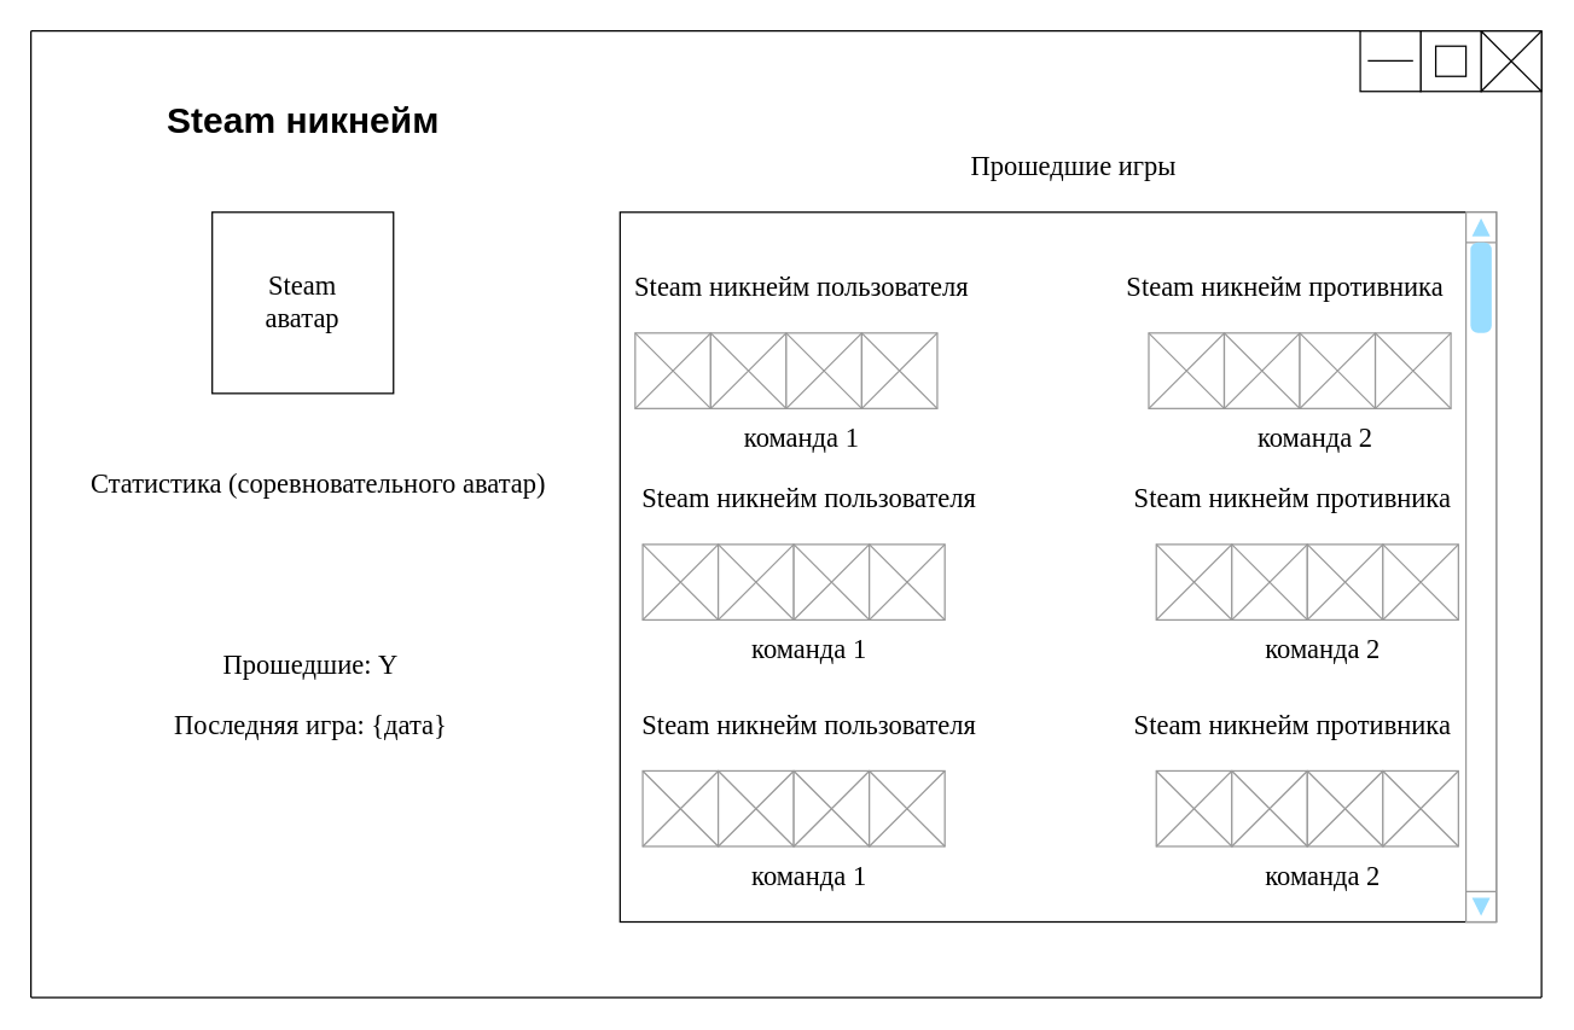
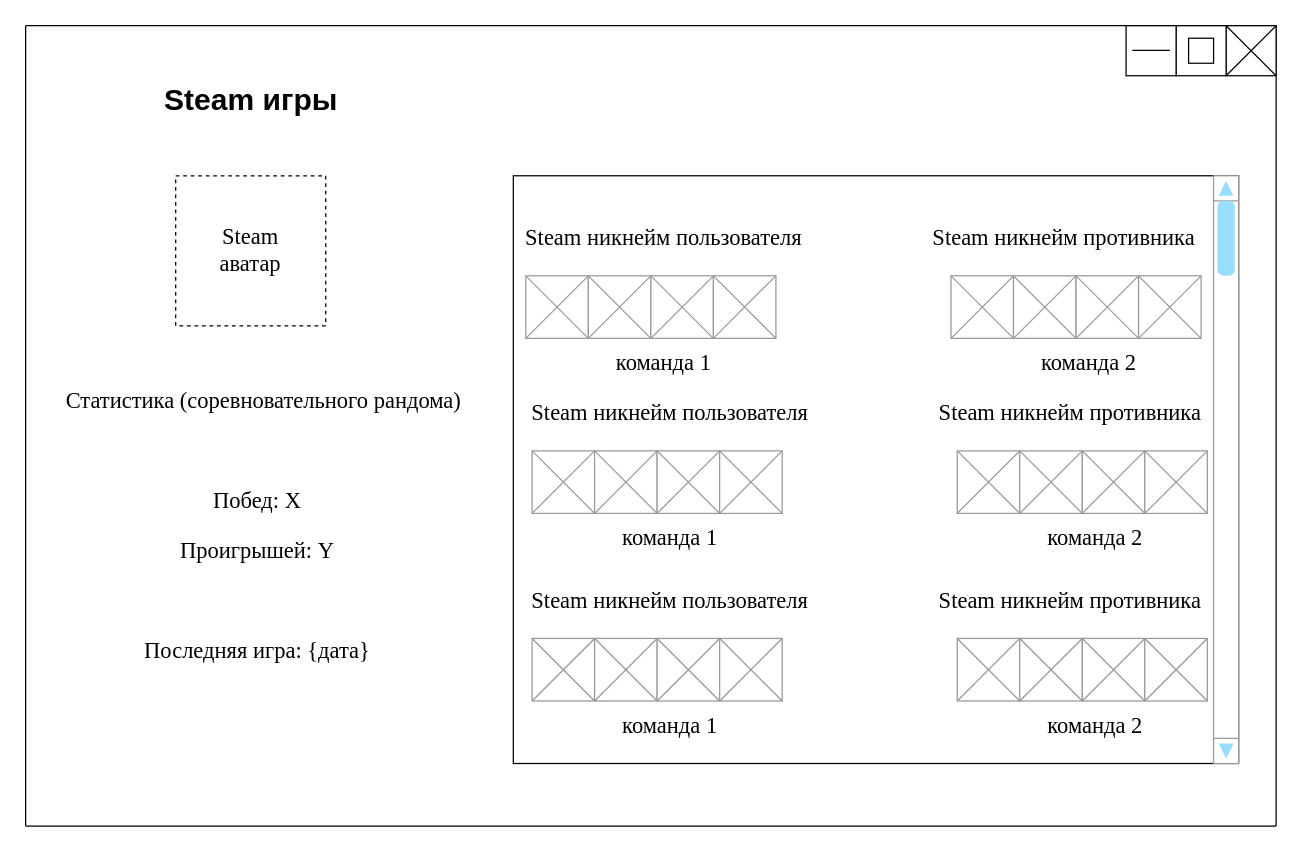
  <mxCell id="0" />
  <mxCell id="1" parent="0" />
  <mxCell id="2" value="" style="rounded=0;whiteSpace=wrap;html=1;fontFamily=Times New Roman;fontSize=18;" vertex="1" parent="1"><mxGeometry x="410" y="140" width="580" height="470" as="geometry" /></mxCell>
  <mxCell id="3" value="" style="endArrow=none;html=1;rounded=0;" edge="1" parent="1"><mxGeometry width="50" height="50" relative="1" as="geometry"><mxPoint x="20" y="20" as="sourcePoint" /><mxPoint x="1020" y="20" as="targetPoint" /></mxGeometry></mxCell>
  <mxCell id="4" value="" style="endArrow=none;html=1;rounded=0;" edge="1" parent="1"><mxGeometry width="50" height="50" relative="1" as="geometry"><mxPoint x="20" y="660" as="sourcePoint" /><mxPoint x="20" y="20" as="targetPoint" /></mxGeometry></mxCell>
  <mxCell id="5" value="" style="endArrow=none;html=1;rounded=0;" edge="1" parent="1"><mxGeometry width="50" height="50" relative="1" as="geometry"><mxPoint x="20" y="660" as="sourcePoint" /><mxPoint x="1020" y="660" as="targetPoint" /></mxGeometry></mxCell>
  <mxCell id="6" value="" style="endArrow=none;html=1;rounded=0;" edge="1" parent="1"><mxGeometry width="50" height="50" relative="1" as="geometry"><mxPoint x="1020" y="660" as="sourcePoint" /><mxPoint x="1020" y="20" as="targetPoint" /></mxGeometry></mxCell>
  <mxCell id="7" value="" style="rounded=0;whiteSpace=wrap;html=1;" vertex="1" parent="1"><mxGeometry x="980" y="20" width="40" height="40" as="geometry" /></mxCell>
  <mxCell id="8" value="" style="rounded=0;whiteSpace=wrap;html=1;" vertex="1" parent="1"><mxGeometry x="940" y="20" width="40" height="40" as="geometry" /></mxCell>
  <mxCell id="9" value="" style="rounded=0;whiteSpace=wrap;html=1;" vertex="1" parent="1"><mxGeometry x="900" y="20" width="40" height="40" as="geometry" /></mxCell>
  <mxCell id="10" value="" style="endArrow=none;html=1;rounded=0;entryX=1;entryY=0;entryDx=0;entryDy=0;" edge="1" parent="1" target="7"><mxGeometry width="50" height="50" relative="1" as="geometry"><mxPoint x="980" y="60" as="sourcePoint" /><mxPoint x="1030" y="10" as="targetPoint" /></mxGeometry></mxCell>
  <mxCell id="11" value="" style="endArrow=none;html=1;rounded=0;entryX=1;entryY=1;entryDx=0;entryDy=0;" edge="1" parent="1" target="7"><mxGeometry width="50" height="50" relative="1" as="geometry"><mxPoint x="980" y="20" as="sourcePoint" /><mxPoint x="1030" y="-30" as="targetPoint" /></mxGeometry></mxCell>
  <mxCell id="12" value="" style="rounded=0;whiteSpace=wrap;html=1;" vertex="1" parent="1"><mxGeometry x="950" y="30" width="20" height="20" as="geometry" /></mxCell>
  <mxCell id="13" value="" style="endArrow=none;html=1;rounded=0;" edge="1" parent="1"><mxGeometry width="50" height="50" relative="1" as="geometry"><mxPoint x="905" y="39.71" as="sourcePoint" /><mxPoint x="935" y="39.71" as="targetPoint" /></mxGeometry></mxCell>
- <mxCell id="14" value="Steam никнейм" style="text;strokeColor=none;fillColor=none;html=1;fontSize=24;fontStyle=1;verticalAlign=middle;align=center;" vertex="1" parent="1"><mxGeometry x="20" y="60" width="360" height="40" as="geometry" /></mxCell>
- <mxCell id="15" value="&lt;font face=&quot;Times New Roman&quot; style=&quot;font-size: 18px;&quot;&gt;Steam&lt;br&gt;аватар&lt;/font&gt;" style="rounded=0;whiteSpace=wrap;html=1;" vertex="1" parent="1"><mxGeometry x="140" y="140" width="120" height="120" as="geometry" /></mxCell>
- <mxCell id="16" value="Статистика (соревновательного аватар)" style="text;html=1;align=center;verticalAlign=middle;resizable=0;points=[];autosize=1;strokeColor=none;fillColor=none;fontSize=18;fontFamily=Times New Roman;" vertex="1" parent="1"><mxGeometry x="40" y="300" width="340" height="40" as="geometry" /></mxCell>
+ <mxCell id="14" value="Steam игры" style="text;strokeColor=none;fillColor=none;html=1;fontSize=24;fontStyle=1;verticalAlign=middle;align=center;" vertex="1" parent="1"><mxGeometry x="20" y="60" width="360" height="40" as="geometry" /></mxCell>
+ <mxCell id="15" value="&lt;font face=&quot;Times New Roman&quot; style=&quot;font-size: 18px;&quot;&gt;Steam&lt;br&gt;аватар&lt;/font&gt;" style="rounded=0;whiteSpace=wrap;html=1;dashed=1;" vertex="1" parent="1"><mxGeometry x="140" y="140" width="120" height="120" as="geometry" /></mxCell>
+ <mxCell id="16" value="Статистика (соревновательного рандома)" style="text;html=1;align=center;verticalAlign=middle;resizable=0;points=[];autosize=1;strokeColor=none;fillColor=none;fontSize=18;fontFamily=Times New Roman;" vertex="1" parent="1"><mxGeometry x="40" y="300" width="340" height="40" as="geometry" /></mxCell>
  <mxCell id="17" value="" style="verticalLabelPosition=bottom;shadow=0;dashed=0;align=center;html=1;verticalAlign=top;strokeWidth=1;shape=mxgraph.mockup.navigation.scrollBar;strokeColor=#999999;barPos=100;fillColor2=#99ddff;strokeColor2=none;direction=north;fontFamily=Times New Roman;fontSize=18;" vertex="1" parent="1"><mxGeometry x="970" y="140" width="20" height="470" as="geometry" /></mxCell>
- <mxCell id="18" value="Прошедшие игры" style="text;html=1;align=center;verticalAlign=middle;resizable=0;points=[];autosize=1;strokeColor=none;fillColor=none;fontSize=18;fontFamily=Times New Roman;" vertex="1" parent="1"><mxGeometry x="630" y="90" width="160" height="40" as="geometry" /></mxCell>
- <mxCell id="20" value="Прошедшие: Y" style="text;html=1;align=center;verticalAlign=middle;resizable=0;points=[];autosize=1;strokeColor=none;fillColor=none;fontSize=18;fontFamily=Times New Roman;" vertex="1" parent="1"><mxGeometry x="130" y="420" width="150" height="40" as="geometry" /></mxCell>
- <mxCell id="21" value="Последняя игра: {дата}" style="text;html=1;align=center;verticalAlign=middle;resizable=0;points=[];autosize=1;strokeColor=none;fillColor=none;fontSize=18;fontFamily=Times New Roman;" vertex="1" parent="1"><mxGeometry x="105" y="460" width="200" height="40" as="geometry" /></mxCell>
+ <mxCell id="19" value="Побед: X" style="text;html=1;align=center;verticalAlign=middle;resizable=0;points=[];autosize=1;strokeColor=none;fillColor=none;fontSize=18;fontFamily=Times New Roman;" vertex="1" parent="1"><mxGeometry x="160" y="380" width="90" height="40" as="geometry" /></mxCell>
+ <mxCell id="20" value="Проигрышей: Y" style="text;html=1;align=center;verticalAlign=middle;resizable=0;points=[];autosize=1;strokeColor=none;fillColor=none;fontSize=18;fontFamily=Times New Roman;" vertex="1" parent="1"><mxGeometry x="130" y="420" width="150" height="40" as="geometry" /></mxCell>
+ <mxCell id="21" value="Последняя игра: {дата}" style="text;html=1;align=center;verticalAlign=middle;resizable=0;points=[];autosize=1;strokeColor=none;fillColor=none;fontSize=18;fontFamily=Times New Roman;" vertex="1" parent="1"><mxGeometry x="105" y="500" width="200" height="40" as="geometry" /></mxCell>
  <mxCell id="22" value="" style="verticalLabelPosition=bottom;shadow=0;dashed=0;align=center;html=1;verticalAlign=top;strokeWidth=1;shape=mxgraph.mockup.graphics.simpleIcon;strokeColor=#999999;fillColor=#ffffff;fontFamily=Times New Roman;fontSize=18;" vertex="1" parent="1"><mxGeometry x="420" y="220" width="50" height="50" as="geometry" /></mxCell>
  <mxCell id="23" value="Steam никнейм пользователя" style="text;html=1;align=center;verticalAlign=middle;resizable=0;points=[];autosize=1;strokeColor=none;fillColor=none;fontSize=18;fontFamily=Times New Roman;" vertex="1" parent="1"><mxGeometry x="410" y="170" width="240" height="40" as="geometry" /></mxCell>
  <mxCell id="24" value="Steam никнейм противника" style="text;html=1;align=center;verticalAlign=middle;resizable=0;points=[];autosize=1;strokeColor=none;fillColor=none;fontSize=18;fontFamily=Times New Roman;" vertex="1" parent="1"><mxGeometry x="735" y="170" width="230" height="40" as="geometry" /></mxCell>
  <mxCell id="25" value="" style="verticalLabelPosition=bottom;shadow=0;dashed=0;align=center;html=1;verticalAlign=top;strokeWidth=1;shape=mxgraph.mockup.graphics.simpleIcon;strokeColor=#999999;fillColor=#ffffff;fontFamily=Times New Roman;fontSize=18;" vertex="1" parent="1"><mxGeometry x="470" y="220" width="50" height="50" as="geometry" /></mxCell>
  <mxCell id="26" value="" style="verticalLabelPosition=bottom;shadow=0;dashed=0;align=center;html=1;verticalAlign=top;strokeWidth=1;shape=mxgraph.mockup.graphics.simpleIcon;strokeColor=#999999;fillColor=#ffffff;fontFamily=Times New Roman;fontSize=18;" vertex="1" parent="1"><mxGeometry x="520" y="220" width="50" height="50" as="geometry" /></mxCell>
  <mxCell id="27" value="" style="verticalLabelPosition=bottom;shadow=0;dashed=0;align=center;html=1;verticalAlign=top;strokeWidth=1;shape=mxgraph.mockup.graphics.simpleIcon;strokeColor=#999999;fillColor=#ffffff;fontFamily=Times New Roman;fontSize=18;" vertex="1" parent="1"><mxGeometry x="570" y="220" width="50" height="50" as="geometry" /></mxCell>
  <mxCell id="28" value="" style="verticalLabelPosition=bottom;shadow=0;dashed=0;align=center;html=1;verticalAlign=top;strokeWidth=1;shape=mxgraph.mockup.graphics.simpleIcon;strokeColor=#999999;fillColor=#ffffff;fontFamily=Times New Roman;fontSize=18;" vertex="1" parent="1"><mxGeometry x="760" y="220" width="50" height="50" as="geometry" /></mxCell>
  <mxCell id="29" value="" style="verticalLabelPosition=bottom;shadow=0;dashed=0;align=center;html=1;verticalAlign=top;strokeWidth=1;shape=mxgraph.mockup.graphics.simpleIcon;strokeColor=#999999;fillColor=#ffffff;fontFamily=Times New Roman;fontSize=18;" vertex="1" parent="1"><mxGeometry x="810" y="220" width="50" height="50" as="geometry" /></mxCell>
  <mxCell id="30" value="" style="verticalLabelPosition=bottom;shadow=0;dashed=0;align=center;html=1;verticalAlign=top;strokeWidth=1;shape=mxgraph.mockup.graphics.simpleIcon;strokeColor=#999999;fillColor=#ffffff;fontFamily=Times New Roman;fontSize=18;" vertex="1" parent="1"><mxGeometry x="860" y="220" width="50" height="50" as="geometry" /></mxCell>
  <mxCell id="31" value="" style="verticalLabelPosition=bottom;shadow=0;dashed=0;align=center;html=1;verticalAlign=top;strokeWidth=1;shape=mxgraph.mockup.graphics.simpleIcon;strokeColor=#999999;fillColor=#ffffff;fontFamily=Times New Roman;fontSize=18;" vertex="1" parent="1"><mxGeometry x="910" y="220" width="50" height="50" as="geometry" /></mxCell>
  <mxCell id="32" value="команда 1" style="text;html=1;align=center;verticalAlign=middle;resizable=0;points=[];autosize=1;strokeColor=none;fillColor=none;fontSize=18;fontFamily=Times New Roman;" vertex="1" parent="1"><mxGeometry x="480" y="270" width="100" height="40" as="geometry" /></mxCell>
  <mxCell id="33" value="команда 2" style="text;html=1;align=center;verticalAlign=middle;resizable=0;points=[];autosize=1;strokeColor=none;fillColor=none;fontSize=18;fontFamily=Times New Roman;" vertex="1" parent="1"><mxGeometry x="820" y="270" width="100" height="40" as="geometry" /></mxCell>
  <mxCell id="34" value="" style="verticalLabelPosition=bottom;shadow=0;dashed=0;align=center;html=1;verticalAlign=top;strokeWidth=1;shape=mxgraph.mockup.graphics.simpleIcon;strokeColor=#999999;fillColor=#ffffff;fontFamily=Times New Roman;fontSize=18;" vertex="1" parent="1"><mxGeometry x="425" y="360" width="50" height="50" as="geometry" /></mxCell>
  <mxCell id="35" value="Steam никнейм пользователя" style="text;html=1;align=center;verticalAlign=middle;resizable=0;points=[];autosize=1;strokeColor=none;fillColor=none;fontSize=18;fontFamily=Times New Roman;" vertex="1" parent="1"><mxGeometry x="415" y="310" width="240" height="40" as="geometry" /></mxCell>
  <mxCell id="36" value="Steam никнейм противника" style="text;html=1;align=center;verticalAlign=middle;resizable=0;points=[];autosize=1;strokeColor=none;fillColor=none;fontSize=18;fontFamily=Times New Roman;" vertex="1" parent="1"><mxGeometry x="740" y="310" width="230" height="40" as="geometry" /></mxCell>
  <mxCell id="37" value="" style="verticalLabelPosition=bottom;shadow=0;dashed=0;align=center;html=1;verticalAlign=top;strokeWidth=1;shape=mxgraph.mockup.graphics.simpleIcon;strokeColor=#999999;fillColor=#ffffff;fontFamily=Times New Roman;fontSize=18;" vertex="1" parent="1"><mxGeometry x="475" y="360" width="50" height="50" as="geometry" /></mxCell>
  <mxCell id="38" value="" style="verticalLabelPosition=bottom;shadow=0;dashed=0;align=center;html=1;verticalAlign=top;strokeWidth=1;shape=mxgraph.mockup.graphics.simpleIcon;strokeColor=#999999;fillColor=#ffffff;fontFamily=Times New Roman;fontSize=18;" vertex="1" parent="1"><mxGeometry x="525" y="360" width="50" height="50" as="geometry" /></mxCell>
  <mxCell id="39" value="" style="verticalLabelPosition=bottom;shadow=0;dashed=0;align=center;html=1;verticalAlign=top;strokeWidth=1;shape=mxgraph.mockup.graphics.simpleIcon;strokeColor=#999999;fillColor=#ffffff;fontFamily=Times New Roman;fontSize=18;" vertex="1" parent="1"><mxGeometry x="575" y="360" width="50" height="50" as="geometry" /></mxCell>
  <mxCell id="40" value="" style="verticalLabelPosition=bottom;shadow=0;dashed=0;align=center;html=1;verticalAlign=top;strokeWidth=1;shape=mxgraph.mockup.graphics.simpleIcon;strokeColor=#999999;fillColor=#ffffff;fontFamily=Times New Roman;fontSize=18;" vertex="1" parent="1"><mxGeometry x="765" y="360" width="50" height="50" as="geometry" /></mxCell>
  <mxCell id="41" value="" style="verticalLabelPosition=bottom;shadow=0;dashed=0;align=center;html=1;verticalAlign=top;strokeWidth=1;shape=mxgraph.mockup.graphics.simpleIcon;strokeColor=#999999;fillColor=#ffffff;fontFamily=Times New Roman;fontSize=18;" vertex="1" parent="1"><mxGeometry x="815" y="360" width="50" height="50" as="geometry" /></mxCell>
  <mxCell id="42" value="" style="verticalLabelPosition=bottom;shadow=0;dashed=0;align=center;html=1;verticalAlign=top;strokeWidth=1;shape=mxgraph.mockup.graphics.simpleIcon;strokeColor=#999999;fillColor=#ffffff;fontFamily=Times New Roman;fontSize=18;" vertex="1" parent="1"><mxGeometry x="865" y="360" width="50" height="50" as="geometry" /></mxCell>
  <mxCell id="43" value="" style="verticalLabelPosition=bottom;shadow=0;dashed=0;align=center;html=1;verticalAlign=top;strokeWidth=1;shape=mxgraph.mockup.graphics.simpleIcon;strokeColor=#999999;fillColor=#ffffff;fontFamily=Times New Roman;fontSize=18;" vertex="1" parent="1"><mxGeometry x="915" y="360" width="50" height="50" as="geometry" /></mxCell>
  <mxCell id="44" value="команда 1" style="text;html=1;align=center;verticalAlign=middle;resizable=0;points=[];autosize=1;strokeColor=none;fillColor=none;fontSize=18;fontFamily=Times New Roman;" vertex="1" parent="1"><mxGeometry x="485" y="410" width="100" height="40" as="geometry" /></mxCell>
  <mxCell id="45" value="команда 2" style="text;html=1;align=center;verticalAlign=middle;resizable=0;points=[];autosize=1;strokeColor=none;fillColor=none;fontSize=18;fontFamily=Times New Roman;" vertex="1" parent="1"><mxGeometry x="825" y="410" width="100" height="40" as="geometry" /></mxCell>
  <mxCell id="46" value="" style="verticalLabelPosition=bottom;shadow=0;dashed=0;align=center;html=1;verticalAlign=top;strokeWidth=1;shape=mxgraph.mockup.graphics.simpleIcon;strokeColor=#999999;fillColor=#ffffff;fontFamily=Times New Roman;fontSize=18;" vertex="1" parent="1"><mxGeometry x="425" y="510" width="50" height="50" as="geometry" /></mxCell>
  <mxCell id="47" value="Steam никнейм пользователя" style="text;html=1;align=center;verticalAlign=middle;resizable=0;points=[];autosize=1;strokeColor=none;fillColor=none;fontSize=18;fontFamily=Times New Roman;" vertex="1" parent="1"><mxGeometry x="415" y="460" width="240" height="40" as="geometry" /></mxCell>
  <mxCell id="48" value="Steam никнейм противника" style="text;html=1;align=center;verticalAlign=middle;resizable=0;points=[];autosize=1;strokeColor=none;fillColor=none;fontSize=18;fontFamily=Times New Roman;" vertex="1" parent="1"><mxGeometry x="740" y="460" width="230" height="40" as="geometry" /></mxCell>
  <mxCell id="49" value="" style="verticalLabelPosition=bottom;shadow=0;dashed=0;align=center;html=1;verticalAlign=top;strokeWidth=1;shape=mxgraph.mockup.graphics.simpleIcon;strokeColor=#999999;fillColor=#ffffff;fontFamily=Times New Roman;fontSize=18;" vertex="1" parent="1"><mxGeometry x="475" y="510" width="50" height="50" as="geometry" /></mxCell>
  <mxCell id="50" value="" style="verticalLabelPosition=bottom;shadow=0;dashed=0;align=center;html=1;verticalAlign=top;strokeWidth=1;shape=mxgraph.mockup.graphics.simpleIcon;strokeColor=#999999;fillColor=#ffffff;fontFamily=Times New Roman;fontSize=18;" vertex="1" parent="1"><mxGeometry x="525" y="510" width="50" height="50" as="geometry" /></mxCell>
  <mxCell id="51" value="" style="verticalLabelPosition=bottom;shadow=0;dashed=0;align=center;html=1;verticalAlign=top;strokeWidth=1;shape=mxgraph.mockup.graphics.simpleIcon;strokeColor=#999999;fillColor=#ffffff;fontFamily=Times New Roman;fontSize=18;" vertex="1" parent="1"><mxGeometry x="575" y="510" width="50" height="50" as="geometry" /></mxCell>
  <mxCell id="52" value="" style="verticalLabelPosition=bottom;shadow=0;dashed=0;align=center;html=1;verticalAlign=top;strokeWidth=1;shape=mxgraph.mockup.graphics.simpleIcon;strokeColor=#999999;fillColor=#ffffff;fontFamily=Times New Roman;fontSize=18;" vertex="1" parent="1"><mxGeometry x="765" y="510" width="50" height="50" as="geometry" /></mxCell>
  <mxCell id="53" value="" style="verticalLabelPosition=bottom;shadow=0;dashed=0;align=center;html=1;verticalAlign=top;strokeWidth=1;shape=mxgraph.mockup.graphics.simpleIcon;strokeColor=#999999;fillColor=#ffffff;fontFamily=Times New Roman;fontSize=18;" vertex="1" parent="1"><mxGeometry x="815" y="510" width="50" height="50" as="geometry" /></mxCell>
  <mxCell id="54" value="" style="verticalLabelPosition=bottom;shadow=0;dashed=0;align=center;html=1;verticalAlign=top;strokeWidth=1;shape=mxgraph.mockup.graphics.simpleIcon;strokeColor=#999999;fillColor=#ffffff;fontFamily=Times New Roman;fontSize=18;" vertex="1" parent="1"><mxGeometry x="865" y="510" width="50" height="50" as="geometry" /></mxCell>
  <mxCell id="55" value="" style="verticalLabelPosition=bottom;shadow=0;dashed=0;align=center;html=1;verticalAlign=top;strokeWidth=1;shape=mxgraph.mockup.graphics.simpleIcon;strokeColor=#999999;fillColor=#ffffff;fontFamily=Times New Roman;fontSize=18;" vertex="1" parent="1"><mxGeometry x="915" y="510" width="50" height="50" as="geometry" /></mxCell>
  <mxCell id="56" value="команда 1" style="text;html=1;align=center;verticalAlign=middle;resizable=0;points=[];autosize=1;strokeColor=none;fillColor=none;fontSize=18;fontFamily=Times New Roman;" vertex="1" parent="1"><mxGeometry x="485" y="560" width="100" height="40" as="geometry" /></mxCell>
  <mxCell id="57" value="команда 2" style="text;html=1;align=center;verticalAlign=middle;resizable=0;points=[];autosize=1;strokeColor=none;fillColor=none;fontSize=18;fontFamily=Times New Roman;" vertex="1" parent="1"><mxGeometry x="825" y="560" width="100" height="40" as="geometry" /></mxCell>
